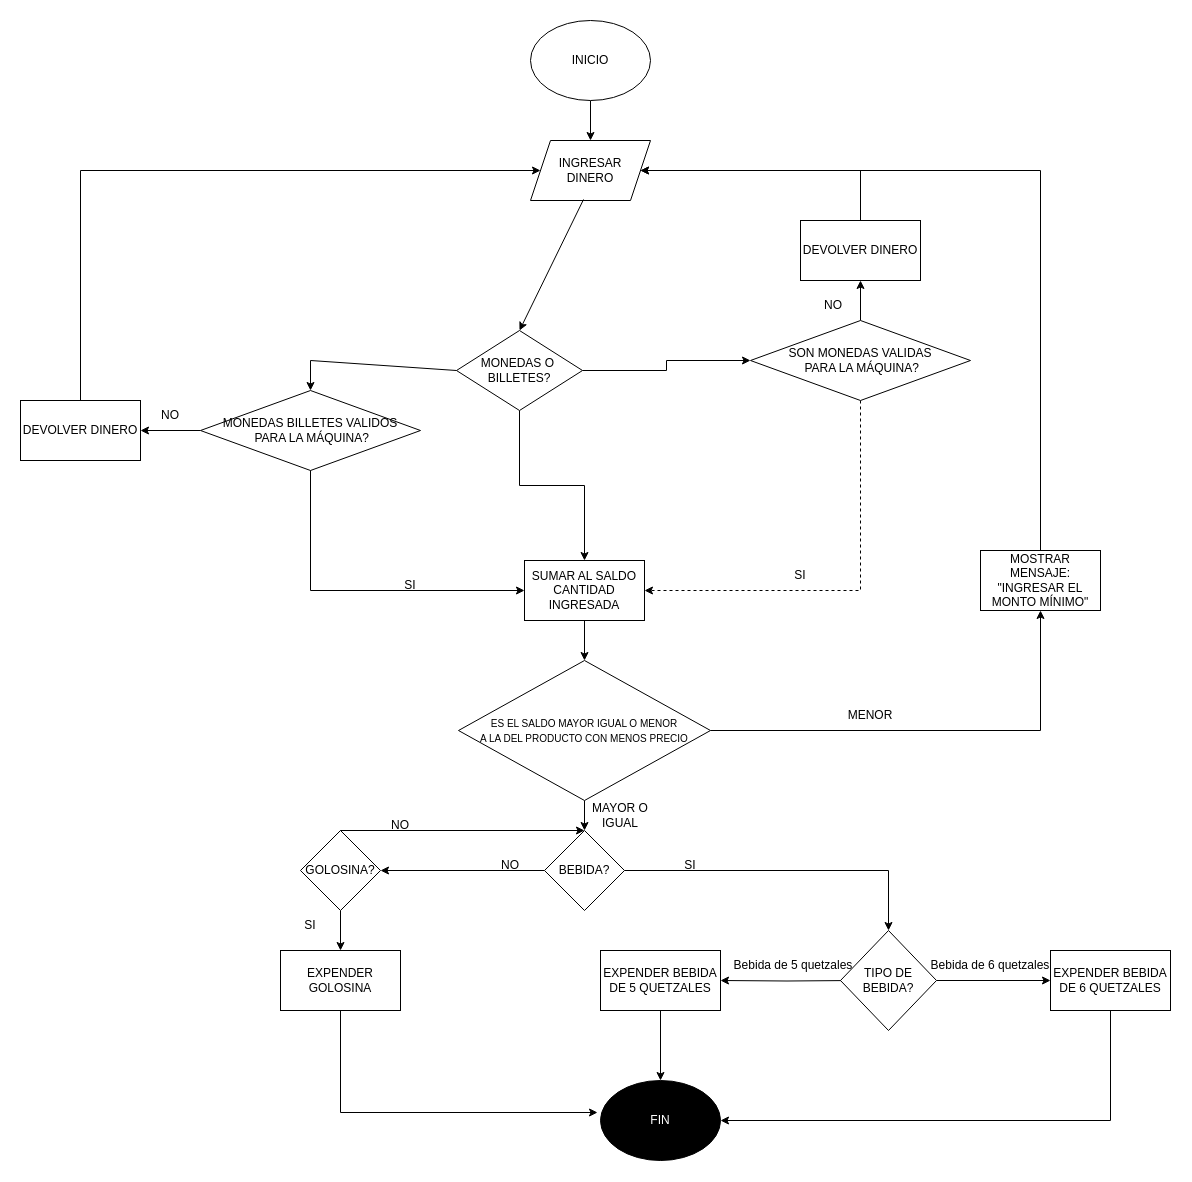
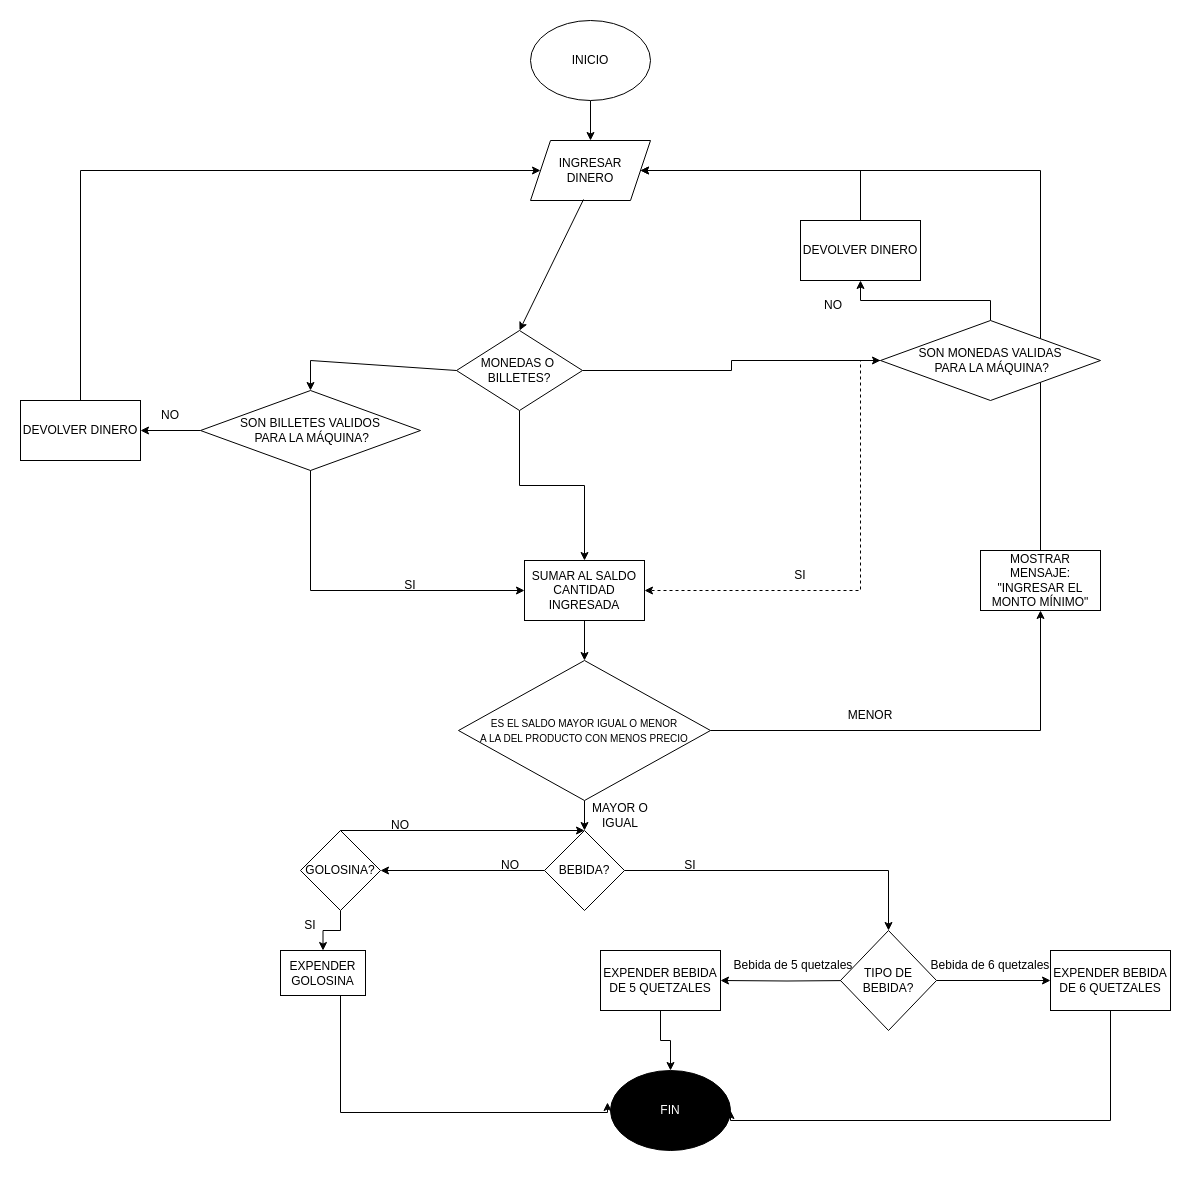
  <mxCell id="0" />
  <mxCell id="1" parent="0" />
  <mxCell id="2" value="" style="edgeStyle=orthogonalEdgeStyle;rounded=0;orthogonalLoop=1;jettySize=auto;html=1;" edge="1" parent="1" source="3" target="14"><mxGeometry relative="1" as="geometry" /></mxCell>
  <mxCell id="3" value="INICIO" style="ellipse;whiteSpace=wrap;html=1;" vertex="1" parent="1"><mxGeometry x="530" y="20" width="120" height="80" as="geometry" /></mxCell>
- <mxCell id="4" value="&lt;font color=&quot;#ffffff&quot;&gt;FIN&lt;/font&gt;" style="ellipse;whiteSpace=wrap;html=1;fillColor=#000000;" vertex="1" parent="1"><mxGeometry x="600" y="1080" width="120" height="80" as="geometry" /></mxCell>
+ <mxCell id="4" value="&lt;font color=&quot;#ffffff&quot;&gt;FIN&lt;/font&gt;" style="ellipse;whiteSpace=wrap;html=1;fillColor=#000000;" vertex="1" parent="1"><mxGeometry x="610" y="1070" width="120" height="80" as="geometry" /></mxCell>
  <mxCell id="5" value="" style="edgeStyle=orthogonalEdgeStyle;rounded=0;orthogonalLoop=1;jettySize=auto;html=1;" edge="1" parent="1" source="6" target="28"><mxGeometry relative="1" as="geometry" /></mxCell>
  <mxCell id="6" value="SUMAR AL SALDO CANTIDAD INGRESADA" style="rounded=0;whiteSpace=wrap;html=1;" vertex="1" parent="1"><mxGeometry x="524" y="560" width="120" height="60" as="geometry" /></mxCell>
  <mxCell id="7" value="" style="edgeStyle=orthogonalEdgeStyle;rounded=0;orthogonalLoop=1;jettySize=auto;html=1;" edge="1" parent="1" target="11"><mxGeometry relative="1" as="geometry"><mxPoint x="853" y="980" as="sourcePoint" /></mxGeometry></mxCell>
  <mxCell id="8" value="" style="edgeStyle=orthogonalEdgeStyle;rounded=0;orthogonalLoop=1;jettySize=auto;html=1;" edge="1" parent="1" source="9" target="25"><mxGeometry relative="1" as="geometry" /></mxCell>
  <mxCell id="9" value="TIPO DE BEBIDA?" style="rhombus;whiteSpace=wrap;html=1;" vertex="1" parent="1"><mxGeometry x="840" y="930" width="96" height="100" as="geometry" /></mxCell>
  <mxCell id="10" value="" style="edgeStyle=orthogonalEdgeStyle;rounded=0;orthogonalLoop=1;jettySize=auto;html=1;fontFamily=Helvetica;fontSize=12;fontColor=default;" edge="1" parent="1" source="11" target="4"><mxGeometry relative="1" as="geometry" /></mxCell>
  <mxCell id="11" value="EXPENDER BEBIDA DE 5 QUETZALES" style="whiteSpace=wrap;html=1;" vertex="1" parent="1"><mxGeometry x="600" y="950" width="120" height="60" as="geometry" /></mxCell>
  <mxCell id="12" value="Bebida de 5 quetzales" style="text;html=1;strokeColor=none;fillColor=none;align=center;verticalAlign=middle;whiteSpace=wrap;rounded=0;" vertex="1" parent="1"><mxGeometry x="723" y="950" width="140" height="30" as="geometry" /></mxCell>
  <mxCell id="13" value="Bebida de 6 quetzales" style="text;html=1;strokeColor=none;fillColor=none;align=center;verticalAlign=middle;whiteSpace=wrap;rounded=0;" vertex="1" parent="1"><mxGeometry x="920" y="950" width="140" height="30" as="geometry" /></mxCell>
  <mxCell id="14" value="INGRESAR&lt;br&gt;DINERO" style="shape=parallelogram;perimeter=parallelogramPerimeter;whiteSpace=wrap;html=1;fixedSize=1;" vertex="1" parent="1"><mxGeometry x="530" y="140" width="120" height="60" as="geometry" /></mxCell>
  <mxCell id="15" style="edgeStyle=orthogonalEdgeStyle;rounded=0;orthogonalLoop=1;jettySize=auto;html=1;entryX=0.5;entryY=0;entryDx=0;entryDy=0;" edge="1" parent="1" source="17" target="9"><mxGeometry relative="1" as="geometry" /></mxCell>
  <mxCell id="16" value="" style="edgeStyle=orthogonalEdgeStyle;rounded=0;orthogonalLoop=1;jettySize=auto;html=1;" edge="1" parent="1" source="17" target="20"><mxGeometry relative="1" as="geometry" /></mxCell>
  <mxCell id="17" value="BEBIDA?" style="rhombus;whiteSpace=wrap;html=1;" vertex="1" parent="1"><mxGeometry x="544" y="830" width="80" height="80" as="geometry" /></mxCell>
  <mxCell id="18" value="SI" style="text;html=1;strokeColor=none;fillColor=none;align=center;verticalAlign=middle;whiteSpace=wrap;rounded=0;" vertex="1" parent="1"><mxGeometry x="660" y="850" width="60" height="30" as="geometry" /></mxCell>
  <mxCell id="19" value="" style="edgeStyle=orthogonalEdgeStyle;rounded=0;orthogonalLoop=1;jettySize=auto;html=1;" edge="1" parent="1" source="20" target="23"><mxGeometry relative="1" as="geometry" /></mxCell>
  <mxCell id="20" value="GOLOSINA?" style="rhombus;whiteSpace=wrap;html=1;" vertex="1" parent="1"><mxGeometry x="300" y="830" width="80" height="80" as="geometry" /></mxCell>
  <mxCell id="21" value="NO" style="text;html=1;strokeColor=none;fillColor=none;align=center;verticalAlign=middle;whiteSpace=wrap;rounded=0;" vertex="1" parent="1"><mxGeometry x="480" y="850" width="60" height="30" as="geometry" /></mxCell>
  <mxCell id="22" value="" style="edgeStyle=orthogonalEdgeStyle;rounded=0;orthogonalLoop=1;jettySize=auto;html=1;fontFamily=Helvetica;fontSize=12;fontColor=default;entryX=-0.025;entryY=0.4;entryDx=0;entryDy=0;entryPerimeter=0;" edge="1" parent="1" source="23" target="4"><mxGeometry relative="1" as="geometry"><mxPoint x="340" y="1120" as="targetPoint" /><Array as="points"><mxPoint x="340" y="1112" /></Array></mxGeometry></mxCell>
- <mxCell id="23" value="EXPENDER GOLOSINA" style="whiteSpace=wrap;html=1;" vertex="1" parent="1"><mxGeometry x="280" y="950" width="120" height="60" as="geometry" /></mxCell>
+ <mxCell id="23" value="EXPENDER GOLOSINA" style="whiteSpace=wrap;html=1;" vertex="1" parent="1"><mxGeometry x="280" y="950" width="85" height="45" as="geometry" /></mxCell>
  <mxCell id="24" value="" style="edgeStyle=orthogonalEdgeStyle;rounded=0;orthogonalLoop=1;jettySize=auto;html=1;fontFamily=Helvetica;fontSize=12;fontColor=default;entryX=1;entryY=0.5;entryDx=0;entryDy=0;" edge="1" parent="1" source="25" target="4"><mxGeometry relative="1" as="geometry"><mxPoint x="1110" y="1120" as="targetPoint" /><Array as="points"><mxPoint x="1110" y="1120" /></Array></mxGeometry></mxCell>
  <mxCell id="25" value="EXPENDER BEBIDA DE 6 QUETZALES" style="whiteSpace=wrap;html=1;" vertex="1" parent="1"><mxGeometry x="1050" y="950" width="120" height="60" as="geometry" /></mxCell>
  <mxCell id="26" value="" style="edgeStyle=orthogonalEdgeStyle;rounded=0;orthogonalLoop=1;jettySize=auto;html=1;" edge="1" parent="1" source="28" target="17"><mxGeometry relative="1" as="geometry" /></mxCell>
  <mxCell id="27" value="" style="edgeStyle=orthogonalEdgeStyle;rounded=0;orthogonalLoop=1;jettySize=auto;html=1;" edge="1" parent="1" source="28" target="29"><mxGeometry relative="1" as="geometry" /></mxCell>
  <mxCell id="28" value="&lt;font style=&quot;font-size: 10px;&quot;&gt;ES EL SALDO MAYOR IGUAL O MENOR&lt;br&gt;A LA DEL PRODUCTO CON MENOS PRECIO&lt;/font&gt;" style="rhombus;whiteSpace=wrap;html=1;" vertex="1" parent="1"><mxGeometry x="458" y="660" width="252" height="140" as="geometry" /></mxCell>
  <mxCell id="29" value="MOSTRAR MENSAJE: &quot;INGRESAR EL MONTO MÍNIMO&quot;" style="whiteSpace=wrap;html=1;" vertex="1" parent="1"><mxGeometry x="980" y="550" width="120" height="60" as="geometry" /></mxCell>
  <mxCell id="30" value="MENOR" style="text;html=1;strokeColor=none;fillColor=none;align=center;verticalAlign=middle;whiteSpace=wrap;rounded=0;" vertex="1" parent="1"><mxGeometry x="840" y="700" width="60" height="30" as="geometry" /></mxCell>
  <mxCell id="31" value="" style="endArrow=classic;html=1;rounded=0;entryX=1;entryY=0.5;entryDx=0;entryDy=0;exitX=0.5;exitY=0;exitDx=0;exitDy=0;" edge="1" parent="1" source="29" target="14"><mxGeometry width="50" height="50" relative="1" as="geometry"><mxPoint x="900" y="310" as="sourcePoint" /><mxPoint x="1020" y="280" as="targetPoint" /><Array as="points"><mxPoint x="1040" y="170" /></Array></mxGeometry></mxCell>
  <mxCell id="32" value="MAYOR O IGUAL" style="text;html=1;strokeColor=none;fillColor=none;align=center;verticalAlign=middle;whiteSpace=wrap;rounded=0;fontSize=12;fontFamily=Helvetica;fontColor=default;" vertex="1" parent="1"><mxGeometry x="590" y="800" width="60" height="30" as="geometry" /></mxCell>
  <mxCell id="33" value="" style="edgeStyle=orthogonalEdgeStyle;rounded=0;orthogonalLoop=1;jettySize=auto;html=1;fontFamily=Helvetica;fontSize=12;fontColor=default;entryX=0;entryY=0.5;entryDx=0;entryDy=0;" edge="1" parent="1" source="35" target="39"><mxGeometry relative="1" as="geometry"><mxPoint x="753" y="360" as="targetPoint" /></mxGeometry></mxCell>
  <mxCell id="34" value="" style="edgeStyle=orthogonalEdgeStyle;rounded=0;orthogonalLoop=1;jettySize=auto;html=1;fontFamily=Helvetica;fontSize=12;fontColor=default;entryX=0.5;entryY=0;entryDx=0;entryDy=0;" edge="1" parent="1" source="35" target="6"><mxGeometry relative="1" as="geometry"><mxPoint x="584" y="520" as="targetPoint" /></mxGeometry></mxCell>
  <mxCell id="35" value="MONEDAS O&amp;nbsp;&lt;br&gt;BILLETES?" style="rhombus;whiteSpace=wrap;html=1;strokeColor=default;align=center;verticalAlign=middle;fontFamily=Helvetica;fontSize=12;fontColor=default;fillColor=default;" vertex="1" parent="1"><mxGeometry x="456" y="330" width="126" height="80" as="geometry" /></mxCell>
- <mxCell id="36" value="MONEDAS BILLETES VALIDOS&lt;br&gt;&amp;nbsp;PARA LA MÁQUINA?" style="rhombus;whiteSpace=wrap;html=1;strokeColor=default;align=center;verticalAlign=middle;fontFamily=Helvetica;fontSize=12;fontColor=default;fillColor=default;" vertex="1" parent="1"><mxGeometry x="200" y="390" width="220" height="80" as="geometry" /></mxCell>
+ <mxCell id="36" value="SON BILLETES VALIDOS&lt;br&gt;&amp;nbsp;PARA LA MÁQUINA?" style="rhombus;whiteSpace=wrap;html=1;strokeColor=default;align=center;verticalAlign=middle;fontFamily=Helvetica;fontSize=12;fontColor=default;fillColor=default;" vertex="1" parent="1"><mxGeometry x="200" y="390" width="220" height="80" as="geometry" /></mxCell>
  <mxCell id="37" value="" style="edgeStyle=orthogonalEdgeStyle;rounded=0;orthogonalLoop=1;jettySize=auto;html=1;fontFamily=Helvetica;fontSize=12;fontColor=default;" edge="1" parent="1" source="39" target="45"><mxGeometry relative="1" as="geometry" /></mxCell>
  <mxCell id="38" value="" style="edgeStyle=orthogonalEdgeStyle;rounded=0;orthogonalLoop=1;jettySize=auto;html=1;fontFamily=Helvetica;fontSize=12;fontColor=default;entryX=1;entryY=0.5;entryDx=0;entryDy=0;dashed=1;" edge="1" parent="1" source="39" target="6"><mxGeometry relative="1" as="geometry"><mxPoint x="860" y="520" as="targetPoint" /><Array as="points"><mxPoint x="860" y="590" /></Array></mxGeometry></mxCell>
- <mxCell id="39" value="SON MONEDAS VALIDAS&lt;br&gt;&amp;nbsp;PARA LA MÁQUINA?" style="rhombus;whiteSpace=wrap;html=1;strokeColor=default;align=center;verticalAlign=middle;fontFamily=Helvetica;fontSize=12;fontColor=default;fillColor=default;" vertex="1" parent="1"><mxGeometry x="750" y="320" width="220" height="80" as="geometry" /></mxCell>
+ <mxCell id="39" value="SON MONEDAS VALIDAS&lt;br&gt;&amp;nbsp;PARA LA MÁQUINA?" style="rhombus;whiteSpace=wrap;html=1;strokeColor=default;align=center;verticalAlign=middle;fontFamily=Helvetica;fontSize=12;fontColor=default;fillColor=default;" vertex="1" parent="1"><mxGeometry x="880" y="320" width="220" height="80" as="geometry" /></mxCell>
  <mxCell id="40" value="" style="endArrow=classic;html=1;rounded=0;fontFamily=Helvetica;fontSize=12;fontColor=default;entryX=0;entryY=0.5;entryDx=0;entryDy=0;exitX=0.5;exitY=1;exitDx=0;exitDy=0;" edge="1" parent="1" source="36" target="6"><mxGeometry width="50" height="50" relative="1" as="geometry"><mxPoint x="310" y="430" as="sourcePoint" /><mxPoint x="360" y="350" as="targetPoint" /><Array as="points"><mxPoint x="310" y="590" /></Array></mxGeometry></mxCell>
  <mxCell id="41" value="" style="endArrow=classic;html=1;rounded=0;fontFamily=Helvetica;fontSize=12;fontColor=default;entryX=0.5;entryY=0;entryDx=0;entryDy=0;exitX=0;exitY=0.5;exitDx=0;exitDy=0;" edge="1" parent="1" source="35" target="36"><mxGeometry width="50" height="50" relative="1" as="geometry"><mxPoint x="520" y="360" as="sourcePoint" /><mxPoint x="570" y="310" as="targetPoint" /><Array as="points"><mxPoint x="310" y="360" /></Array></mxGeometry></mxCell>
  <mxCell id="42" value="NO" style="text;html=1;strokeColor=none;fillColor=none;align=center;verticalAlign=middle;whiteSpace=wrap;rounded=0;fontSize=12;fontFamily=Helvetica;fontColor=default;" vertex="1" parent="1"><mxGeometry x="140" y="400" width="60" height="30" as="geometry" /></mxCell>
  <mxCell id="43" value="DEVOLVER DINERO" style="rounded=0;whiteSpace=wrap;html=1;strokeColor=default;align=center;verticalAlign=middle;fontFamily=Helvetica;fontSize=12;fontColor=default;fillColor=default;" vertex="1" parent="1"><mxGeometry x="20" y="400" width="120" height="60" as="geometry" /></mxCell>
  <mxCell id="44" value="" style="endArrow=classic;html=1;rounded=0;fontFamily=Helvetica;fontSize=12;fontColor=default;exitX=0.5;exitY=0;exitDx=0;exitDy=0;entryX=0;entryY=0.5;entryDx=0;entryDy=0;" edge="1" parent="1" source="43" target="14"><mxGeometry width="50" height="50" relative="1" as="geometry"><mxPoint x="780" y="440" as="sourcePoint" /><mxPoint x="510" y="180" as="targetPoint" /><Array as="points"><mxPoint x="80" y="170" /></Array></mxGeometry></mxCell>
  <mxCell id="45" value="DEVOLVER DINERO" style="whiteSpace=wrap;html=1;" vertex="1" parent="1"><mxGeometry x="800" y="220" width="120" height="60" as="geometry" /></mxCell>
  <mxCell id="46" value="NO" style="text;html=1;strokeColor=none;fillColor=none;align=center;verticalAlign=middle;whiteSpace=wrap;rounded=0;fontSize=12;fontFamily=Helvetica;fontColor=default;" vertex="1" parent="1"><mxGeometry x="803" y="290" width="60" height="30" as="geometry" /></mxCell>
  <mxCell id="47" value="" style="endArrow=classic;html=1;rounded=0;fontFamily=Helvetica;fontSize=12;fontColor=default;exitX=0.5;exitY=0;exitDx=0;exitDy=0;entryX=1;entryY=0.5;entryDx=0;entryDy=0;" edge="1" parent="1" source="45" target="14"><mxGeometry width="50" height="50" relative="1" as="geometry"><mxPoint x="810" y="220" as="sourcePoint" /><mxPoint x="860" y="170" as="targetPoint" /><Array as="points"><mxPoint x="860" y="170" /></Array></mxGeometry></mxCell>
  <mxCell id="48" value="" style="endArrow=classic;html=1;rounded=0;fontFamily=Helvetica;fontSize=12;fontColor=default;exitX=0.442;exitY=0.983;exitDx=0;exitDy=0;exitPerimeter=0;entryX=0.5;entryY=0;entryDx=0;entryDy=0;" edge="1" parent="1" source="14" target="35"><mxGeometry width="50" height="50" relative="1" as="geometry"><mxPoint x="490" y="280" as="sourcePoint" /><mxPoint x="540" y="230" as="targetPoint" /></mxGeometry></mxCell>
  <mxCell id="49" value="" style="endArrow=classic;html=1;rounded=0;fontFamily=Helvetica;fontSize=12;fontColor=default;entryX=1;entryY=0.5;entryDx=0;entryDy=0;" edge="1" parent="1" target="43"><mxGeometry width="50" height="50" relative="1" as="geometry"><mxPoint x="200" y="430" as="sourcePoint" /><mxPoint x="250" y="380" as="targetPoint" /></mxGeometry></mxCell>
  <mxCell id="50" value="SI" style="text;html=1;strokeColor=none;fillColor=none;align=center;verticalAlign=middle;whiteSpace=wrap;rounded=0;fontSize=12;fontFamily=Helvetica;fontColor=default;" vertex="1" parent="1"><mxGeometry x="770" y="560" width="60" height="30" as="geometry" /></mxCell>
  <mxCell id="51" value="SI" style="text;html=1;strokeColor=none;fillColor=none;align=center;verticalAlign=middle;whiteSpace=wrap;rounded=0;fontSize=12;fontFamily=Helvetica;fontColor=default;" vertex="1" parent="1"><mxGeometry x="380" y="570" width="60" height="30" as="geometry" /></mxCell>
  <mxCell id="52" value="SI" style="text;html=1;strokeColor=none;fillColor=none;align=center;verticalAlign=middle;whiteSpace=wrap;rounded=0;fontSize=12;fontFamily=Helvetica;fontColor=default;" vertex="1" parent="1"><mxGeometry x="280" y="910" width="60" height="30" as="geometry" /></mxCell>
  <mxCell id="53" value="" style="endArrow=classic;html=1;rounded=0;fontFamily=Helvetica;fontSize=12;fontColor=default;exitX=0.5;exitY=0;exitDx=0;exitDy=0;entryX=0.5;entryY=0;entryDx=0;entryDy=0;" edge="1" parent="1" source="20" target="17"><mxGeometry width="50" height="50" relative="1" as="geometry"><mxPoint x="340" y="830" as="sourcePoint" /><mxPoint x="390" y="780" as="targetPoint" /></mxGeometry></mxCell>
  <mxCell id="54" value="NO" style="text;html=1;strokeColor=none;fillColor=none;align=center;verticalAlign=middle;whiteSpace=wrap;rounded=0;fontSize=12;fontFamily=Helvetica;fontColor=default;" vertex="1" parent="1"><mxGeometry x="370" y="810" width="60" height="30" as="geometry" /></mxCell>
